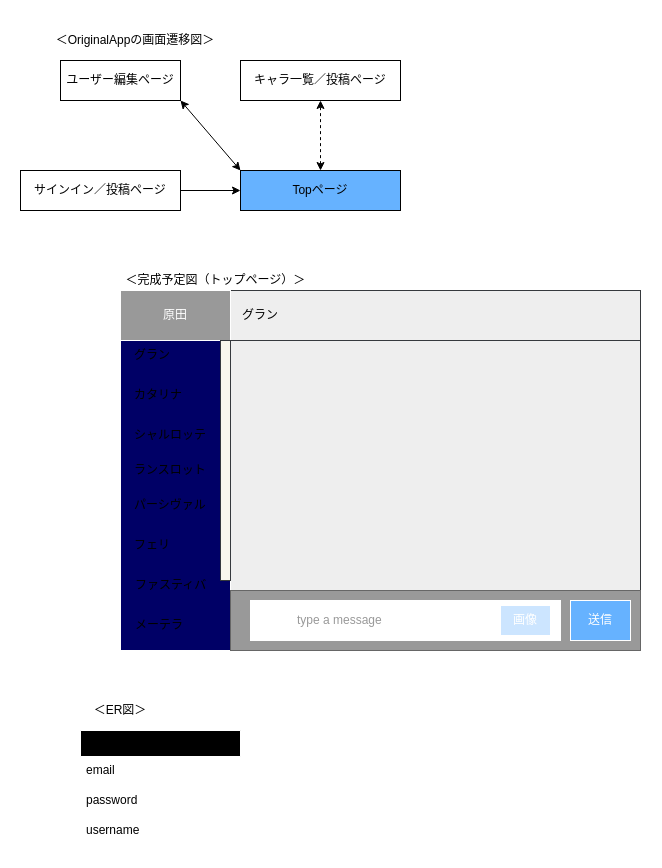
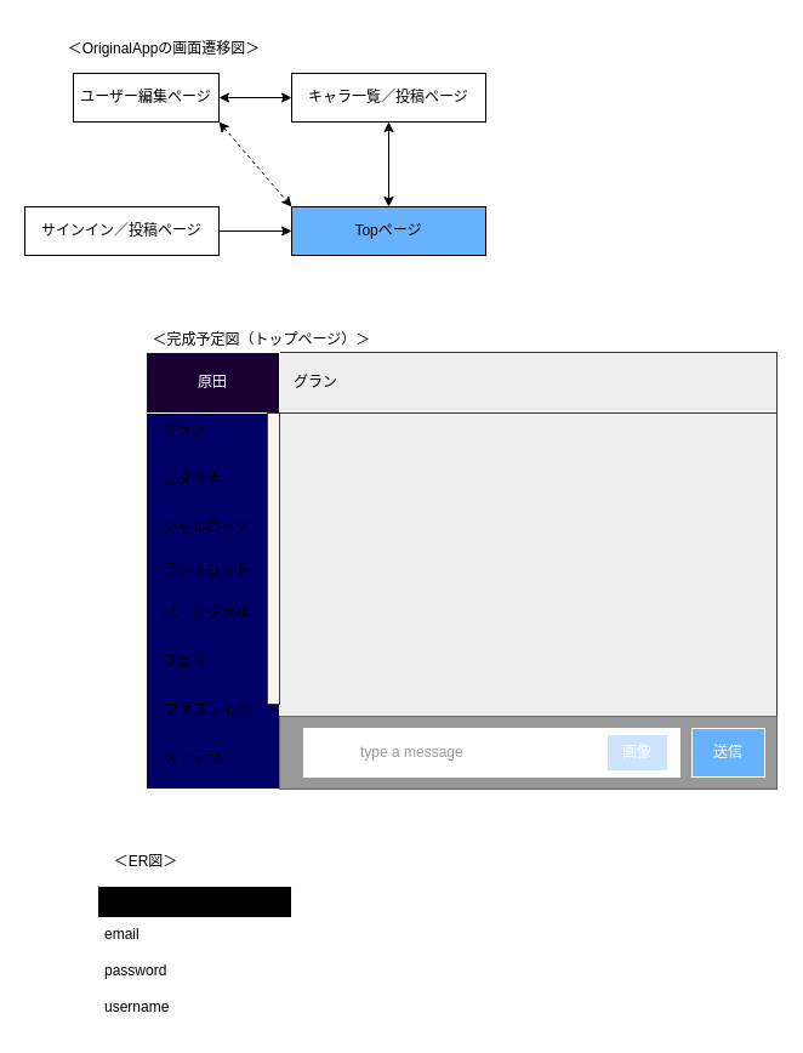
  <mxCell id="0" />
  <mxCell id="1" parent="0" />
  <mxCell id="2" value="＜OriginalAppの画面遷移図＞" style="text;html=1;strokeColor=none;fillColor=none;align=center;verticalAlign=middle;whiteSpace=wrap;rounded=0;" vertex="1" parent="1"><mxGeometry x="50" y="20" width="170" height="40" as="geometry" /></mxCell>
  <mxCell id="3" value="ユーザー編集ページ" style="rounded=0;whiteSpace=wrap;html=1;" vertex="1" parent="1"><mxGeometry x="60" y="60" width="120" height="40" as="geometry" /></mxCell>
  <mxCell id="4" value="キャラ一覧／投稿ページ" style="rounded=0;whiteSpace=wrap;html=1;" vertex="1" parent="1"><mxGeometry x="240" y="60" width="160" height="40" as="geometry" /></mxCell>
  <mxCell id="5" value="サインイン／投稿ページ" style="rounded=0;whiteSpace=wrap;html=1;" vertex="1" parent="1"><mxGeometry x="20" y="170" width="160" height="40" as="geometry" /></mxCell>
  <mxCell id="6" value="Topページ" style="rounded=0;whiteSpace=wrap;html=1;fillColor=#66b2ff;" vertex="1" parent="1"><mxGeometry x="240" y="170" width="160" height="40" as="geometry" /></mxCell>
  <mxCell id="7" value="" style="endArrow=classic;html=1;exitX=1;exitY=0.5;exitDx=0;exitDy=0;entryX=0;entryY=0.5;entryDx=0;entryDy=0;" edge="1" parent="1" source="5" target="6"><mxGeometry width="50" height="50" relative="1" as="geometry"><mxPoint x="260" y="250" as="sourcePoint" /><mxPoint x="310" y="200" as="targetPoint" /></mxGeometry></mxCell>
- <mxCell id="8" value="" style="endArrow=classic;startArrow=classic;html=1;exitX=1;exitY=1;exitDx=0;exitDy=0;entryX=0;entryY=0;entryDx=0;entryDy=0;" edge="1" parent="1" source="3" target="6"><mxGeometry width="50" height="50" relative="1" as="geometry"><mxPoint x="260" y="250" as="sourcePoint" /><mxPoint x="310" y="200" as="targetPoint" /></mxGeometry></mxCell>
- <mxCell id="10" value="" style="endArrow=classic;startArrow=classic;html=1;entryX=0.5;entryY=1;entryDx=0;entryDy=0;exitX=0.5;exitY=0;exitDx=0;exitDy=0;dashed=1;" edge="1" parent="1" source="6" target="4"><mxGeometry width="50" height="50" relative="1" as="geometry"><mxPoint x="260" y="250" as="sourcePoint" /><mxPoint x="310" y="200" as="targetPoint" /></mxGeometry></mxCell>
+ <mxCell id="8" value="" style="endArrow=classic;startArrow=classic;html=1;exitX=1;exitY=1;exitDx=0;exitDy=0;entryX=0;entryY=0;entryDx=0;entryDy=0;dashed=1;" edge="1" parent="1" source="3" target="6"><mxGeometry width="50" height="50" relative="1" as="geometry"><mxPoint x="260" y="250" as="sourcePoint" /><mxPoint x="310" y="200" as="targetPoint" /></mxGeometry></mxCell>
+ <mxCell id="9" value="" style="endArrow=classic;startArrow=classic;html=1;entryX=1;entryY=0.5;entryDx=0;entryDy=0;exitX=0;exitY=0.5;exitDx=0;exitDy=0;" edge="1" parent="1" source="4" target="3"><mxGeometry width="50" height="50" relative="1" as="geometry"><mxPoint x="260" y="250" as="sourcePoint" /><mxPoint x="310" y="200" as="targetPoint" /></mxGeometry></mxCell>
+ <mxCell id="10" value="" style="endArrow=classic;startArrow=classic;html=1;entryX=0.5;entryY=1;entryDx=0;entryDy=0;exitX=0.5;exitY=0;exitDx=0;exitDy=0;" edge="1" parent="1" source="6" target="4"><mxGeometry width="50" height="50" relative="1" as="geometry"><mxPoint x="260" y="250" as="sourcePoint" /><mxPoint x="310" y="200" as="targetPoint" /></mxGeometry></mxCell>
  <mxCell id="11" value="＜完成予定図（トップページ）＞" style="text;html=1;strokeColor=none;fillColor=none;align=center;verticalAlign=middle;whiteSpace=wrap;rounded=0;" vertex="1" parent="1"><mxGeometry x="121" y="270" width="189" height="20" as="geometry" /></mxCell>
  <mxCell id="12" value="" style="shape=internalStorage;whiteSpace=wrap;html=1;backgroundOutline=1;dx=110;dy=50;strokeColor=#36393d;fillColor=#eeeeee;" vertex="1" parent="1"><mxGeometry x="120" y="290" width="520" height="360" as="geometry" /></mxCell>
- <mxCell id="13" value="原田" style="rounded=0;whiteSpace=wrap;html=1;fontColor=#ffffff;fillColor=#999999;strokeColor=#FFFFFF;" vertex="1" parent="1"><mxGeometry x="120" y="290" width="110" height="50" as="geometry" /></mxCell>
+ <mxCell id="13" value="原田" style="rounded=0;whiteSpace=wrap;html=1;fontColor=#ffffff;fillColor=#190033;strokeColor=#FFFFFF;" vertex="1" parent="1"><mxGeometry x="120" y="290" width="110" height="50" as="geometry" /></mxCell>
  <mxCell id="14" value="" style="rounded=0;whiteSpace=wrap;html=1;fontColor=#ffffff;strokeColor=#FFFFFF;fillColor=#000066;align=left;" vertex="1" parent="1"><mxGeometry x="120" y="340" width="110" height="310" as="geometry" /></mxCell>
  <mxCell id="15" value="&lt;span&gt;　グラン&lt;/span&gt;" style="text;html=1;strokeColor=none;fillColor=none;align=left;verticalAlign=middle;whiteSpace=wrap;rounded=0;" vertex="1" parent="1"><mxGeometry x="120" y="340" width="90" height="30" as="geometry" /></mxCell>
  <mxCell id="16" value="&lt;span&gt;　カタリナ&lt;/span&gt;" style="text;html=1;strokeColor=none;fillColor=none;align=left;verticalAlign=middle;whiteSpace=wrap;rounded=0;" vertex="1" parent="1"><mxGeometry x="120" y="380" width="90" height="30" as="geometry" /></mxCell>
  <mxCell id="17" value="" style="rounded=0;whiteSpace=wrap;html=1;strokeColor=#36393d;fillColor=#f9f7ed;" vertex="1" parent="1"><mxGeometry x="220" y="340" width="10" height="240" as="geometry" /></mxCell>
  <mxCell id="18" value="&lt;span&gt;　シャルロッテ&lt;/span&gt;" style="text;html=1;strokeColor=none;fillColor=none;align=left;verticalAlign=middle;whiteSpace=wrap;rounded=0;" vertex="1" parent="1"><mxGeometry x="120" y="420" width="90" height="30" as="geometry" /></mxCell>
  <mxCell id="19" value="&lt;span&gt;　ランスロット&lt;/span&gt;" style="text;html=1;strokeColor=none;fillColor=none;align=left;verticalAlign=middle;whiteSpace=wrap;rounded=0;" vertex="1" parent="1"><mxGeometry x="120" y="455" width="100" height="30" as="geometry" /></mxCell>
  <mxCell id="20" value="&lt;span&gt;　パーシヴァル&lt;/span&gt;" style="text;html=1;strokeColor=none;fillColor=none;align=left;verticalAlign=middle;whiteSpace=wrap;rounded=0;" vertex="1" parent="1"><mxGeometry x="120" y="490" width="100" height="30" as="geometry" /></mxCell>
  <mxCell id="21" value="&lt;span&gt;　フェリ&lt;/span&gt;" style="text;html=1;strokeColor=none;fillColor=none;align=left;verticalAlign=middle;whiteSpace=wrap;rounded=0;" vertex="1" parent="1"><mxGeometry x="120" y="530" width="100" height="30" as="geometry" /></mxCell>
  <mxCell id="22" value="&lt;span&gt;　ファスティバ&lt;/span&gt;" style="text;html=1;strokeColor=none;fillColor=none;align=left;verticalAlign=middle;whiteSpace=wrap;rounded=0;" vertex="1" parent="1"><mxGeometry x="121" y="570" width="100" height="30" as="geometry" /></mxCell>
  <mxCell id="23" value="&lt;span&gt;　メーテラ&lt;/span&gt;" style="text;html=1;strokeColor=none;fillColor=none;align=left;verticalAlign=middle;whiteSpace=wrap;rounded=0;" vertex="1" parent="1"><mxGeometry x="121" y="610" width="100" height="30" as="geometry" /></mxCell>
  <mxCell id="24" value="グラン" style="text;html=1;strokeColor=none;fillColor=none;align=center;verticalAlign=middle;whiteSpace=wrap;rounded=0;fontColor=#000000;" vertex="1" parent="1"><mxGeometry x="230" y="300" width="60" height="30" as="geometry" /></mxCell>
  <mxCell id="25" value="" style="rounded=0;whiteSpace=wrap;html=1;strokeColor=#666666;fillColor=#999999;" vertex="1" parent="1"><mxGeometry x="230" y="590" width="410" height="60" as="geometry" /></mxCell>
  <mxCell id="26" value="" style="rounded=0;whiteSpace=wrap;html=1;strokeColor=#FFFFFF;gradientColor=none;fontColor=#000000;fillColor=#FFFFFF;" vertex="1" parent="1"><mxGeometry x="250" y="600" width="310" height="40" as="geometry" /></mxCell>
  <mxCell id="27" value="&lt;font color=&quot;#ffffff&quot;&gt;画像&lt;/font&gt;" style="rounded=0;whiteSpace=wrap;html=1;strokeColor=#FFFFFF;gradientColor=none;fontColor=#000000;fillColor=#CCE5FF;" vertex="1" parent="1"><mxGeometry x="500" y="605" width="50" height="30" as="geometry" /></mxCell>
  <mxCell id="28" value="&lt;font color=&quot;#999999&quot;&gt;type a message&lt;/font&gt;" style="text;html=1;strokeColor=none;fillColor=none;align=left;verticalAlign=middle;whiteSpace=wrap;rounded=0;fontColor=#000000;" vertex="1" parent="1"><mxGeometry x="295" y="610" width="120" height="20" as="geometry" /></mxCell>
  <mxCell id="29" value="&lt;font color=&quot;#ffffff&quot;&gt;送信&lt;/font&gt;" style="rounded=0;whiteSpace=wrap;html=1;strokeColor=#FFFFFF;gradientColor=none;fontColor=#000000;fillColor=#66B2FF;" vertex="1" parent="1"><mxGeometry x="570" y="600" width="60" height="40" as="geometry" /></mxCell>
  <mxCell id="30" value="＜ER図＞" style="text;html=1;strokeColor=none;fillColor=none;align=center;verticalAlign=middle;whiteSpace=wrap;rounded=0;" vertex="1" parent="1"><mxGeometry x="80" y="690" width="80" height="40" as="geometry" /></mxCell>
  <mxCell id="31" value="Usersテーブル" style="swimlane;fontStyle=0;childLayout=stackLayout;horizontal=1;startSize=26;horizontalStack=0;resizeParent=1;resizeParentMax=0;resizeLast=0;collapsible=1;marginBottom=0;align=center;fontSize=14;strokeColor=#FFFFFF;gradientColor=none;fillColor=#000000;" vertex="1" parent="1"><mxGeometry x="80" y="730" width="160" height="116" as="geometry" /></mxCell>
  <mxCell id="32" value="email" style="text;strokeColor=none;fillColor=none;spacingLeft=4;spacingRight=4;overflow=hidden;rotatable=0;points=[[0,0.5],[1,0.5]];portConstraint=eastwest;fontSize=12;" vertex="1" parent="31"><mxGeometry y="26" width="160" height="30" as="geometry" /></mxCell>
  <mxCell id="33" value="password" style="text;strokeColor=none;fillColor=none;spacingLeft=4;spacingRight=4;overflow=hidden;rotatable=0;points=[[0,0.5],[1,0.5]];portConstraint=eastwest;fontSize=12;" vertex="1" parent="31"><mxGeometry y="56" width="160" height="30" as="geometry" /></mxCell>
  <mxCell id="34" value="username" style="text;strokeColor=none;fillColor=none;spacingLeft=4;spacingRight=4;overflow=hidden;rotatable=0;points=[[0,0.5],[1,0.5]];portConstraint=eastwest;fontSize=12;" vertex="1" parent="31"><mxGeometry y="86" width="160" height="30" as="geometry" /></mxCell>
